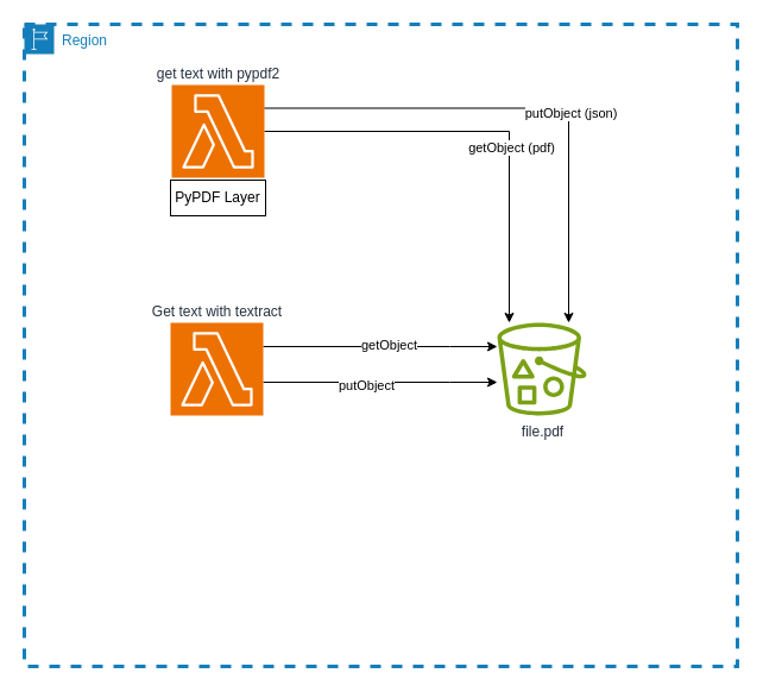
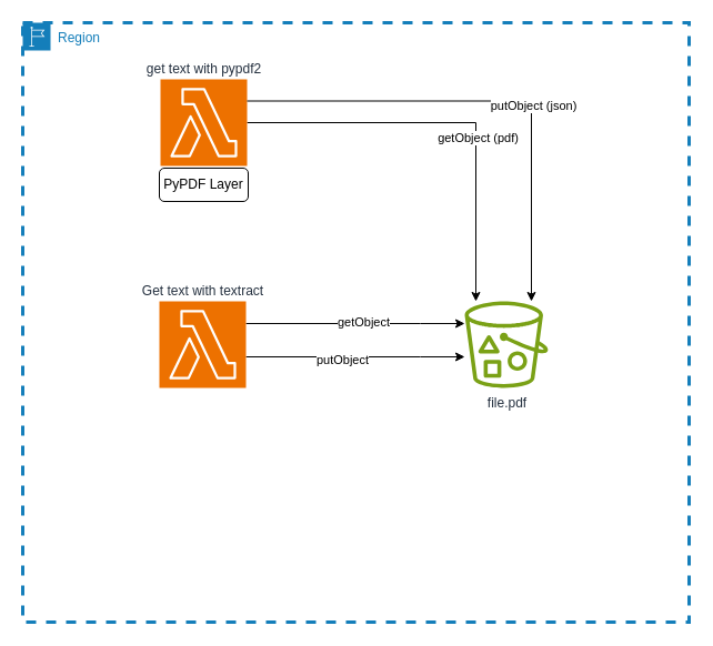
  <mxCell id="0" />
  <mxCell id="1" parent="0" />
  <mxCell id="2" value="Region" style="points=[[0,0],[0.25,0],[0.5,0],[0.75,0],[1,0],[1,0.25],[1,0.5],[1,0.75],[1,1],[0.75,1],[0.5,1],[0.25,1],[0,1],[0,0.75],[0,0.5],[0,0.25]];outlineConnect=0;gradientColor=none;html=1;whiteSpace=wrap;fontSize=12;fontStyle=0;container=1;pointerEvents=0;collapsible=0;recursiveResize=0;shape=mxgraph.aws4.group;grIcon=mxgraph.aws4.group_region;strokeColor=#147EBA;fillColor=none;verticalAlign=top;align=left;spacingLeft=30;fontColor=#147EBA;dashed=1;strokeWidth=3;" vertex="1" parent="1"><mxGeometry x="20" y="20" width="600" height="540" as="geometry" /></mxCell>
  <mxCell id="3" value="file.pdf" style="sketch=0;outlineConnect=0;fontColor=#232F3E;gradientColor=none;fillColor=#7AA116;strokeColor=none;dashed=0;verticalLabelPosition=bottom;verticalAlign=top;align=center;html=1;fontSize=12;fontStyle=0;aspect=fixed;pointerEvents=1;shape=mxgraph.aws4.bucket_with_objects;" vertex="1" parent="2"><mxGeometry x="398" y="251" width="75" height="78" as="geometry" /></mxCell>
- <mxCell id="4" value="PyPDF Layer" style="whiteSpace=wrap;html=1;rounded=0;" vertex="1" parent="2"><mxGeometry x="123" y="131" width="80" height="30" as="geometry" /></mxCell>
+ <mxCell id="4" value="PyPDF Layer" style="rounded=1;whiteSpace=wrap;html=1;" vertex="1" parent="2"><mxGeometry x="123" y="131" width="80" height="30" as="geometry" /></mxCell>
  <mxCell id="5" style="edgeStyle=orthogonalEdgeStyle;rounded=0;orthogonalLoop=1;jettySize=auto;html=1;" edge="1" parent="2" source="7" target="3"><mxGeometry relative="1" as="geometry"><Array as="points"><mxPoint x="408" y="90" /></Array></mxGeometry></mxCell>
  <mxCell id="6" value="getObject (pdf)" style="edgeLabel;html=1;align=center;verticalAlign=middle;resizable=0;points=[];" vertex="1" connectable="0" parent="5"><mxGeometry x="0.191" y="1" relative="1" as="geometry"><mxPoint as="offset" /></mxGeometry></mxCell>
  <mxCell id="7" value="get text with pypdf2" style="sketch=0;points=[[0,0,0],[0.25,0,0],[0.5,0,0],[0.75,0,0],[1,0,0],[0,1,0],[0.25,1,0],[0.5,1,0],[0.75,1,0],[1,1,0],[0,0.25,0],[0,0.5,0],[0,0.75,0],[1,0.25,0],[1,0.5,0],[1,0.75,0]];outlineConnect=0;fontColor=#232F3E;fillColor=#ED7100;strokeColor=#ffffff;dashed=0;verticalLabelPosition=top;verticalAlign=bottom;align=center;html=1;fontSize=12;fontStyle=0;aspect=fixed;shape=mxgraph.aws4.resourceIcon;resIcon=mxgraph.aws4.lambda;labelPosition=center;" vertex="1" parent="2"><mxGeometry x="124" y="51" width="78" height="78" as="geometry" /></mxCell>
  <mxCell id="8" style="edgeStyle=orthogonalEdgeStyle;rounded=0;orthogonalLoop=1;jettySize=auto;html=1;exitX=1;exitY=0.25;exitDx=0;exitDy=0;exitPerimeter=0;" edge="1" parent="2" source="7" target="3"><mxGeometry relative="1" as="geometry"><mxPoint x="337" y="100" as="sourcePoint" /><mxPoint x="446" y="251" as="targetPoint" /><Array as="points"><mxPoint x="458" y="71" /></Array></mxGeometry></mxCell>
  <mxCell id="9" value="putObject (json)" style="edgeLabel;html=1;align=center;verticalAlign=middle;resizable=0;points=[];" vertex="1" connectable="0" parent="8"><mxGeometry x="0.191" y="1" relative="1" as="geometry"><mxPoint as="offset" /></mxGeometry></mxCell>
  <mxCell id="10" style="edgeStyle=orthogonalEdgeStyle;rounded=0;orthogonalLoop=1;jettySize=auto;html=1;" edge="1" parent="2" source="14" target="3"><mxGeometry relative="1" as="geometry"><Array as="points"><mxPoint x="358" y="271" /><mxPoint x="358" y="271" /></Array></mxGeometry></mxCell>
  <mxCell id="11" value="getObject" style="edgeLabel;html=1;align=center;verticalAlign=middle;resizable=0;points=[];" vertex="1" connectable="0" parent="10"><mxGeometry x="0.065" y="2" relative="1" as="geometry"><mxPoint as="offset" /></mxGeometry></mxCell>
  <mxCell id="12" style="edgeStyle=orthogonalEdgeStyle;rounded=0;orthogonalLoop=1;jettySize=auto;html=1;" edge="1" parent="2" source="14" target="3"><mxGeometry relative="1" as="geometry"><Array as="points"><mxPoint x="358" y="301" /><mxPoint x="358" y="301" /></Array></mxGeometry></mxCell>
  <mxCell id="13" value="putObject" style="edgeLabel;html=1;align=center;verticalAlign=middle;resizable=0;points=[];" vertex="1" connectable="0" parent="12"><mxGeometry x="-0.131" y="-2" relative="1" as="geometry"><mxPoint as="offset" /></mxGeometry></mxCell>
  <mxCell id="14" value="Get text with textract" style="sketch=0;points=[[0,0,0],[0.25,0,0],[0.5,0,0],[0.75,0,0],[1,0,0],[0,1,0],[0.25,1,0],[0.5,1,0],[0.75,1,0],[1,1,0],[0,0.25,0],[0,0.5,0],[0,0.75,0],[1,0.25,0],[1,0.5,0],[1,0.75,0]];outlineConnect=0;fontColor=#232F3E;fillColor=#ED7100;strokeColor=#ffffff;dashed=0;verticalLabelPosition=top;verticalAlign=bottom;align=center;html=1;fontSize=12;fontStyle=0;aspect=fixed;shape=mxgraph.aws4.resourceIcon;resIcon=mxgraph.aws4.lambda;labelPosition=center;" vertex="1" parent="2"><mxGeometry x="123" y="251" width="78" height="78" as="geometry" /></mxCell>
